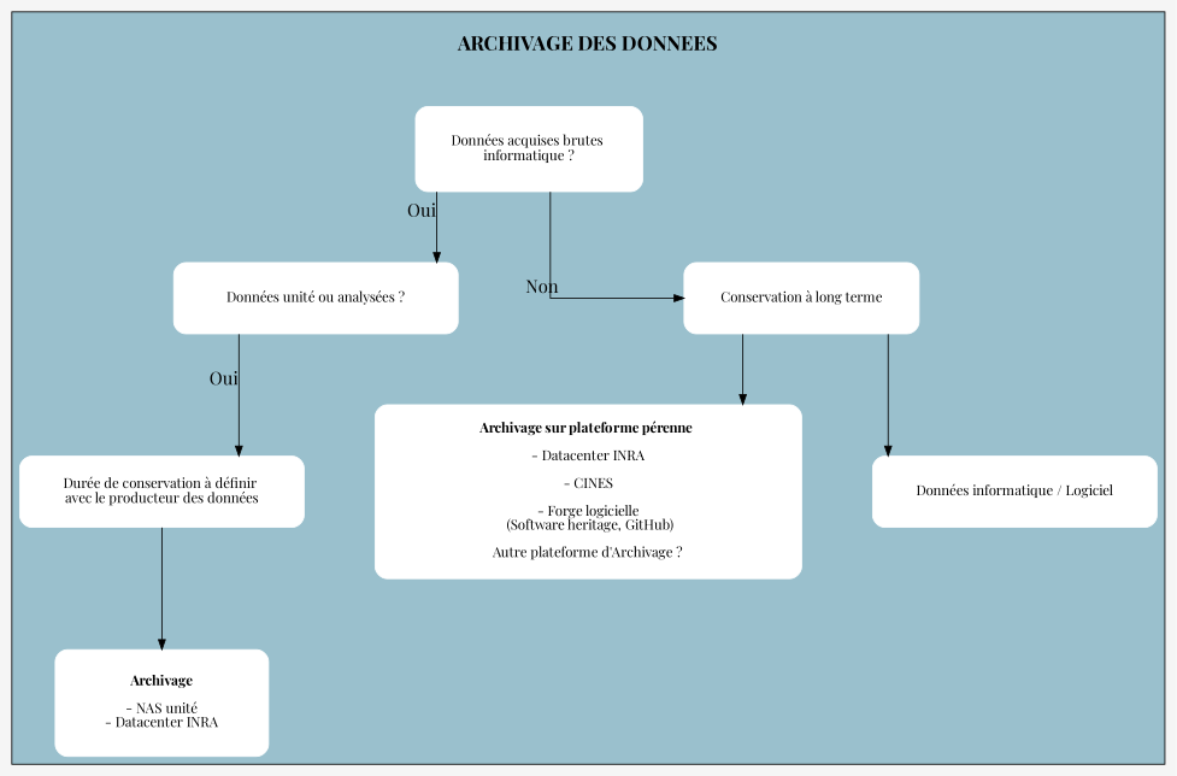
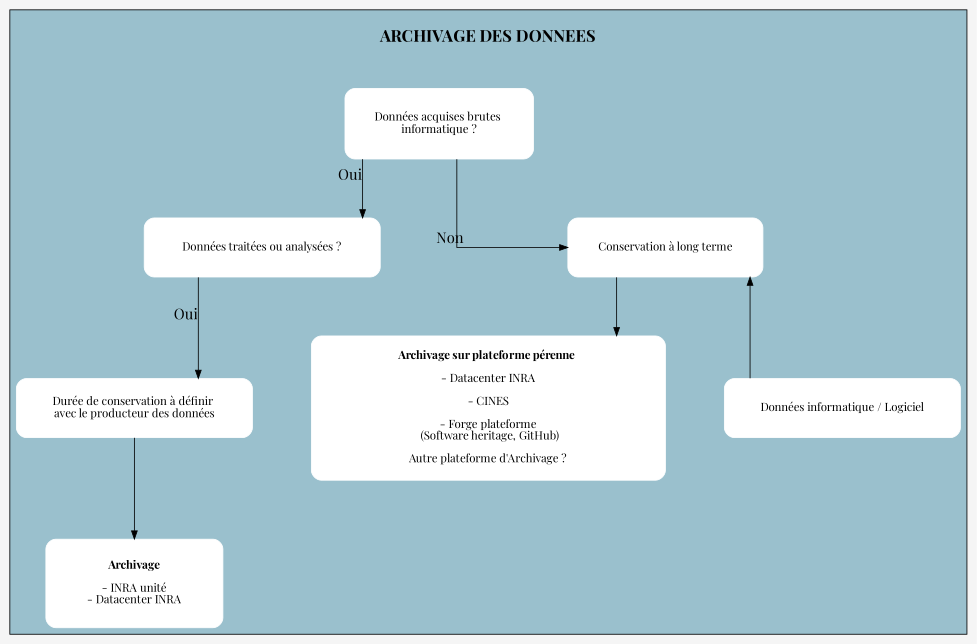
  digraph {
    bgcolor=whitesmoke
    compound=true
    fontname="Playfair Display"
    labeljust=m
    nodesep=1
    rankdir=TB
    ranksep=1
    splines=ortho
    node [color=white fontname="Playfair Display" shape=box style="rounded,filled"]
    edge [fontname="Playfair Display" fontsize=18]
    n1 [height=1.2 label="Données acquises brutes \n informatique ? " width=3.2]
-   n2 [height=1 label="Données unité ou analysées ?" width=4]
+   n2 [height=1 label="Données traitées ou analysées ?" width=4]
    n3 [height=1 label="Conservation à long terme" width=3.3]
    n4 [height=1 label="Durée de conservation à définir \navec le producteur des données" width=4]
-   n5 [height=2 label=< <B> <BR/> Archivage sur plateforme pérenne </B> <BR/><BR/> - Datacenter INRA <BR/><BR/> - CINES <BR/><BR/> - Forge logicielle <BR/> (Software heritage, GitHub)<BR/><BR/> Autre plateforme d'Archivage ? <BR/> > width=6]
-   n6 [height=1.5 label=< <B> Archivage </B> <BR/><BR/> - NAS unité <BR/> - Datacenter INRA > width=3]
+   n5 [height=2 label=< <B> <BR/> Archivage sur plateforme pérenne </B> <BR/><BR/> - Datacenter INRA <BR/><BR/> - CINES <BR/><BR/> - Forge plateforme <BR/> (Software heritage, GitHub)<BR/><BR/> Autre plateforme d'Archivage ? <BR/> > width=6]
+   n6 [height=1.5 label=< <B> Archivage </B> <BR/><BR/> - INRA unité <BR/> - Datacenter INRA > width=3]
    n7 [height=1 label="Données informatique / Logiciel" width=4]
    subgraph cluster_1 {
      bgcolor=lightblue3
      label=< <B><FONT POINT-SIZE="20"> <BR/> ARCHIVAGE DES DONNEES <BR/><BR/> </FONT></B> >
      labeljust=c
      n1
      n2
      n3
      n4
      n5
      n6
      n7
    }
    n1 -> n2 [xlabel=Oui]
    n1 -> n3 [xlabel=Non]
    n2 -> n4 [xlabel=Oui]
    n3 -> n5 [fontsize=8]
    n4 -> n6 [fontsize=8]
-   n3 -> n7 [fontsize=8]
+   n7 -> n3 [fontsize=8]
  }
